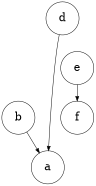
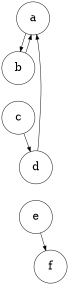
  digraph {
    node [fixedsize=true fontsize=24 shape=circle]
    a [height=1.0 width=1.0]
    b [height=1.0 width=1.0]
+   c [height=1.0 width=1.0]
    d [height=1.0 width=1.0]
    e [height=1.0 width=1.0]
    f [height=1.0 width=1.0]
+   a -> b
    b -> a
+   b -> c [style=invis]
+   c -> d
    d -> a
    d -> e [style=invis]
    e -> f
    f -> a [style=invis]
  }
